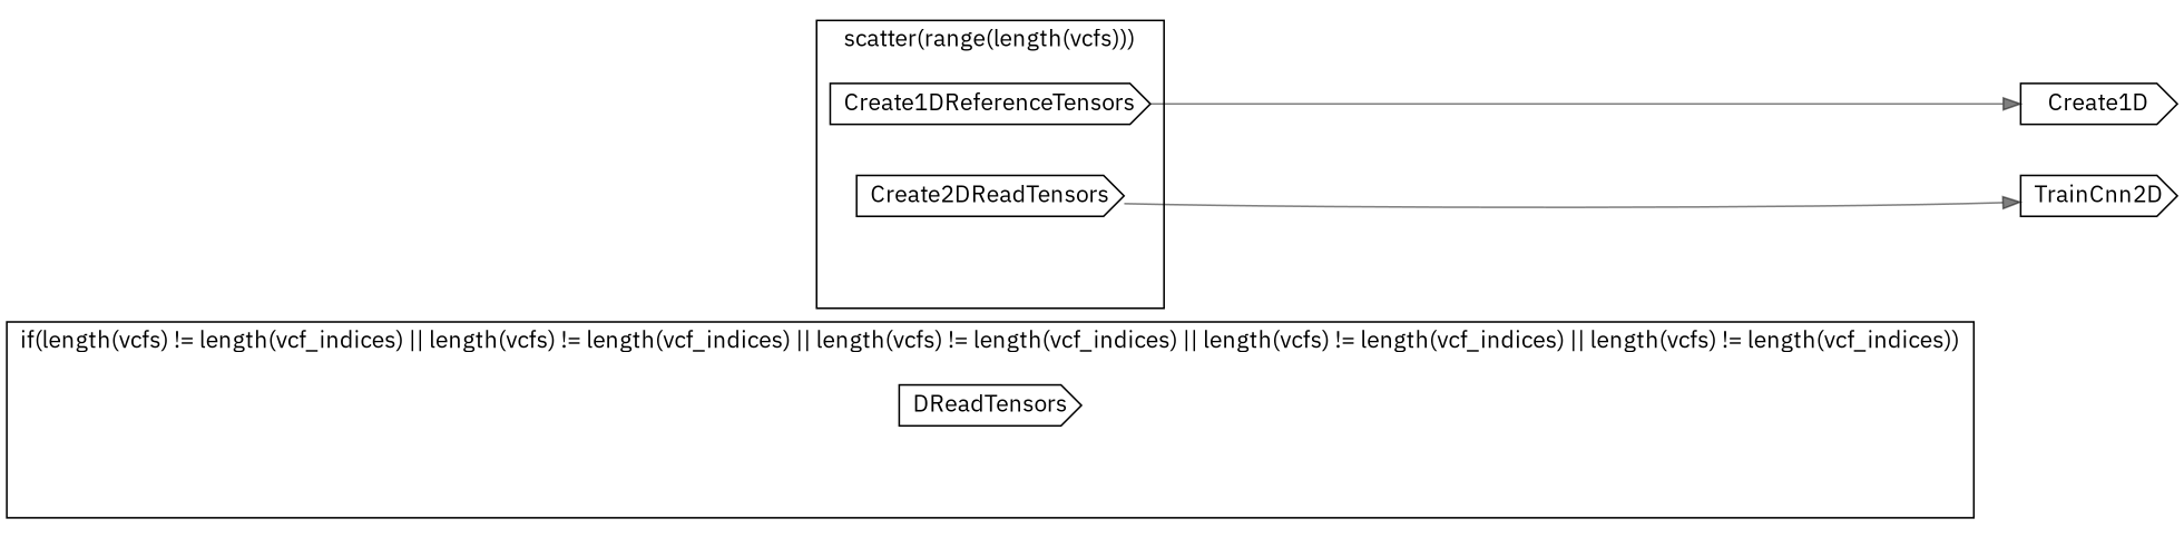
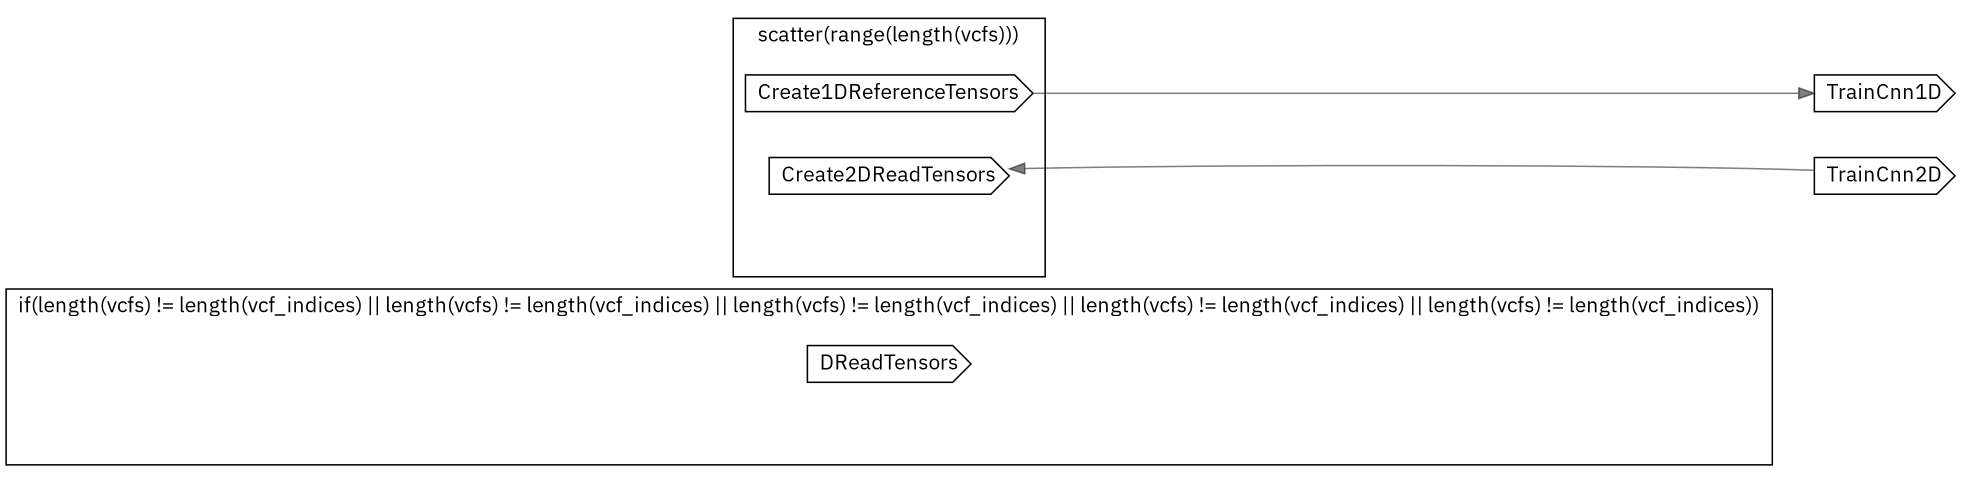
  digraph {
    compound=true
    fontname="IBM Plex Sans"
    rankdir=LR
    node [fontname="IBM Plex Sans" shape=cds]
    edge [color="#00000080" fontname="IBM Plex Sans"]
    n1 [label=DReadTensors]
    "if-L47C5" [height=0 margin=0 style=invis width=0 shape=""]
    n3 [label=Create1DReferenceTensors]
    n4 [label=Create2DReadTensors]
    "scatter-L52C5-idx_1" [height=0 margin=0 style=invis width=0 shape=""]
-   n6 [label=Create1D]
+   n6 [label=TrainCnn1D]
    n7 [label=TrainCnn2D]
    subgraph cluster_1 {
      label="if(length(vcfs) != length(vcf_indices) || length(vcfs) != length(vcf_indices) || length(vcfs) != length(vcf_indices) || length(vcfs) != length(vcf_indices) || length(vcfs) != length(vcf_indices))"
      rank=same
      n1
      "if-L47C5"
    }
    subgraph cluster_2 {
      label="scatter(range(length(vcfs)))"
      rank=same
      n3
      n4
      "scatter-L52C5-idx_1"
    }
    n3 -> n6
-   n4 -> n7
+   n7 -> n4
  }
